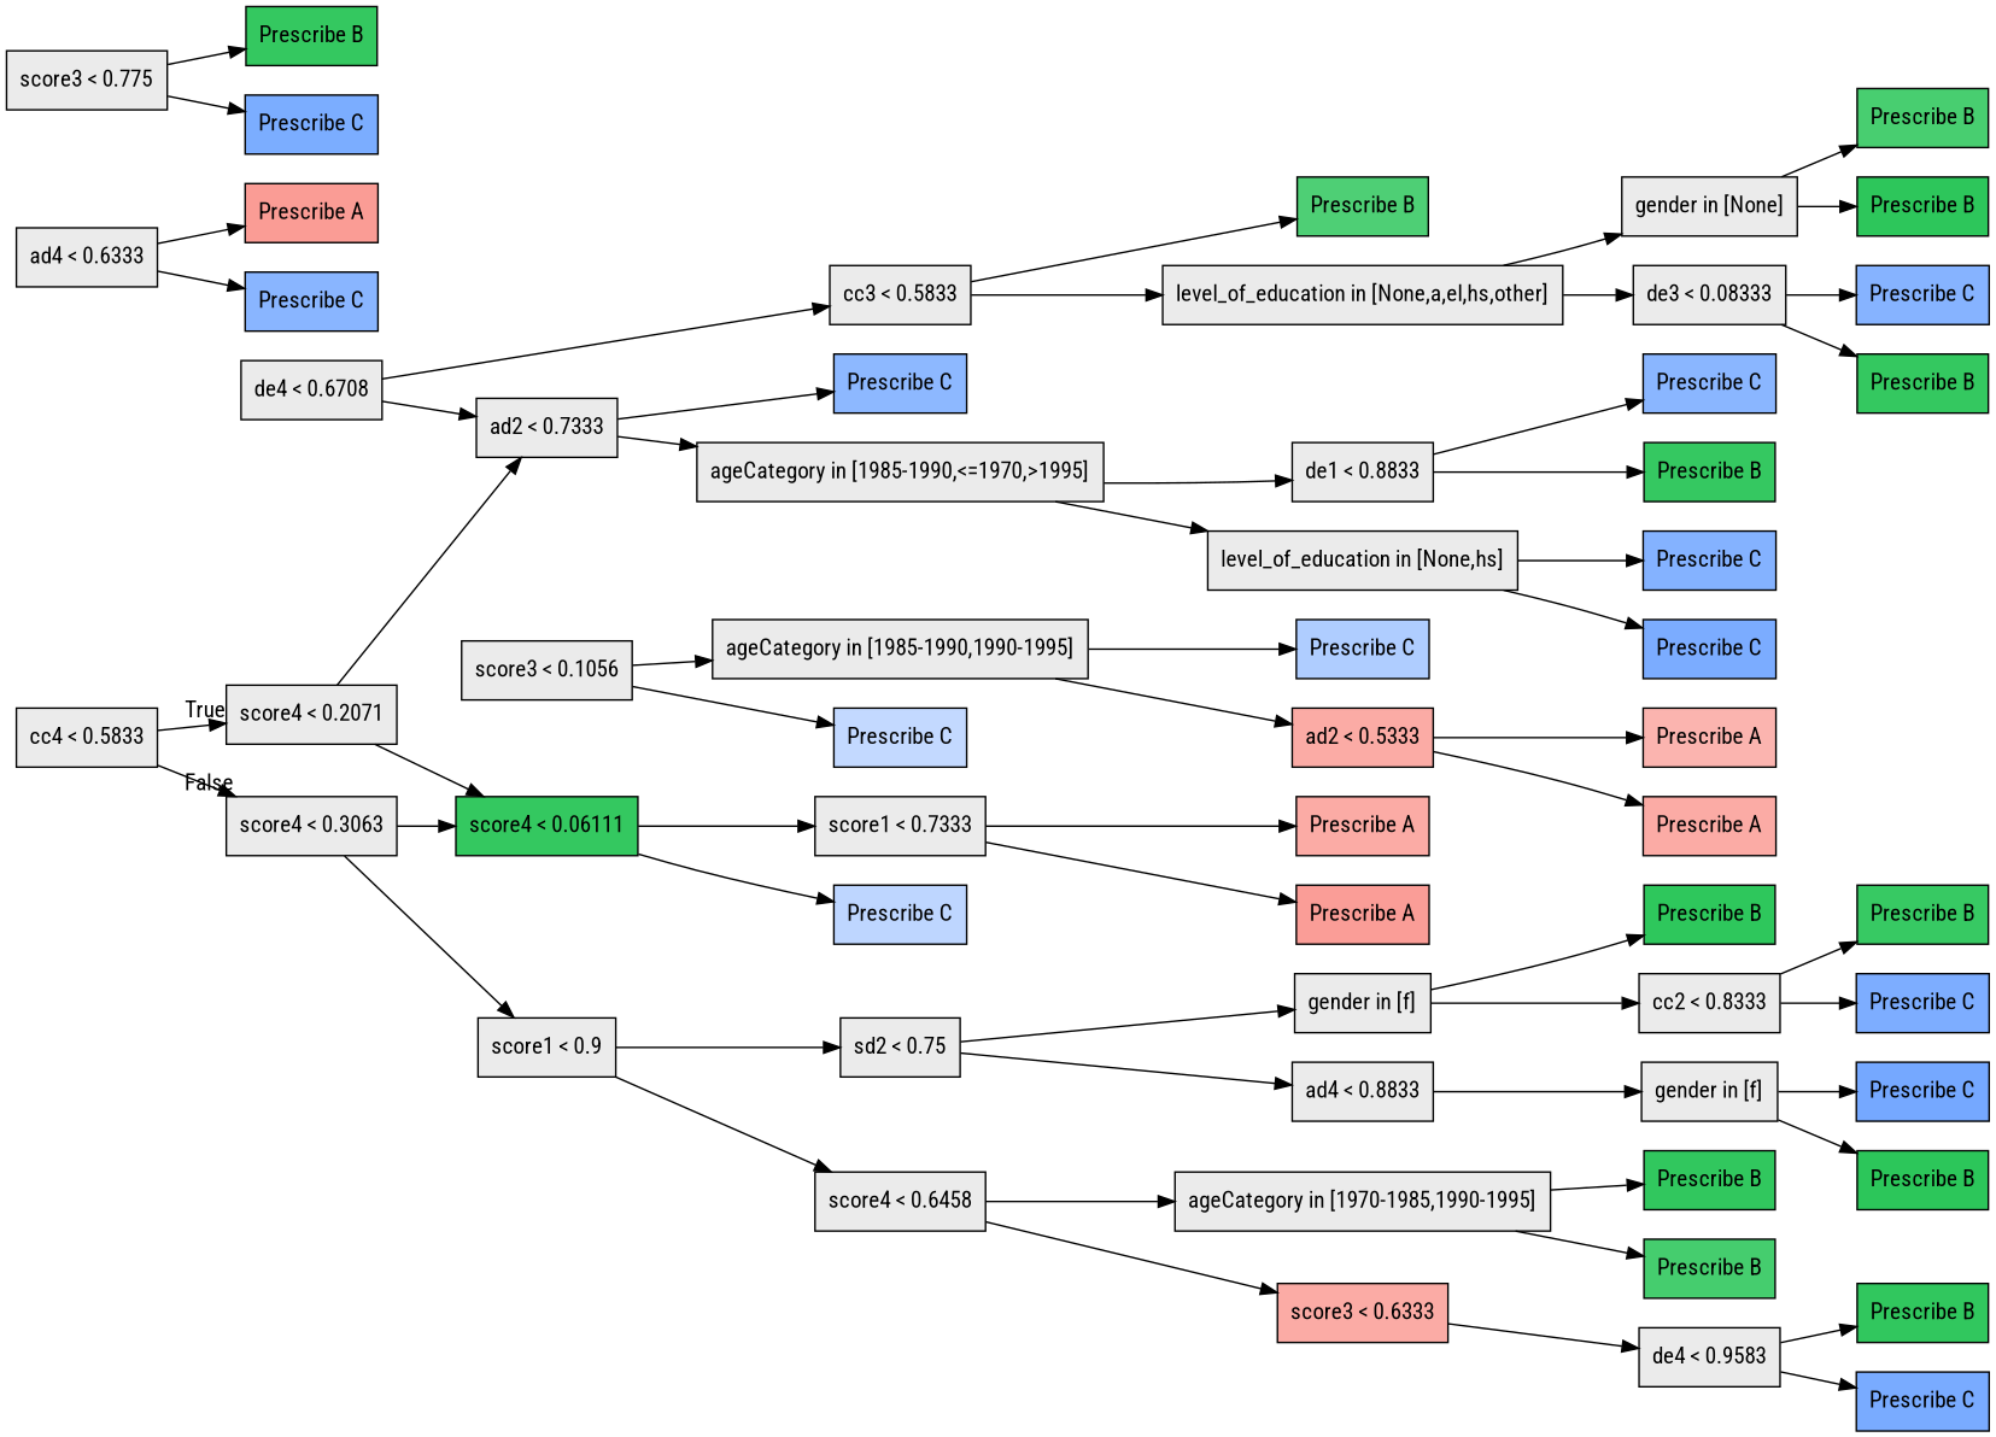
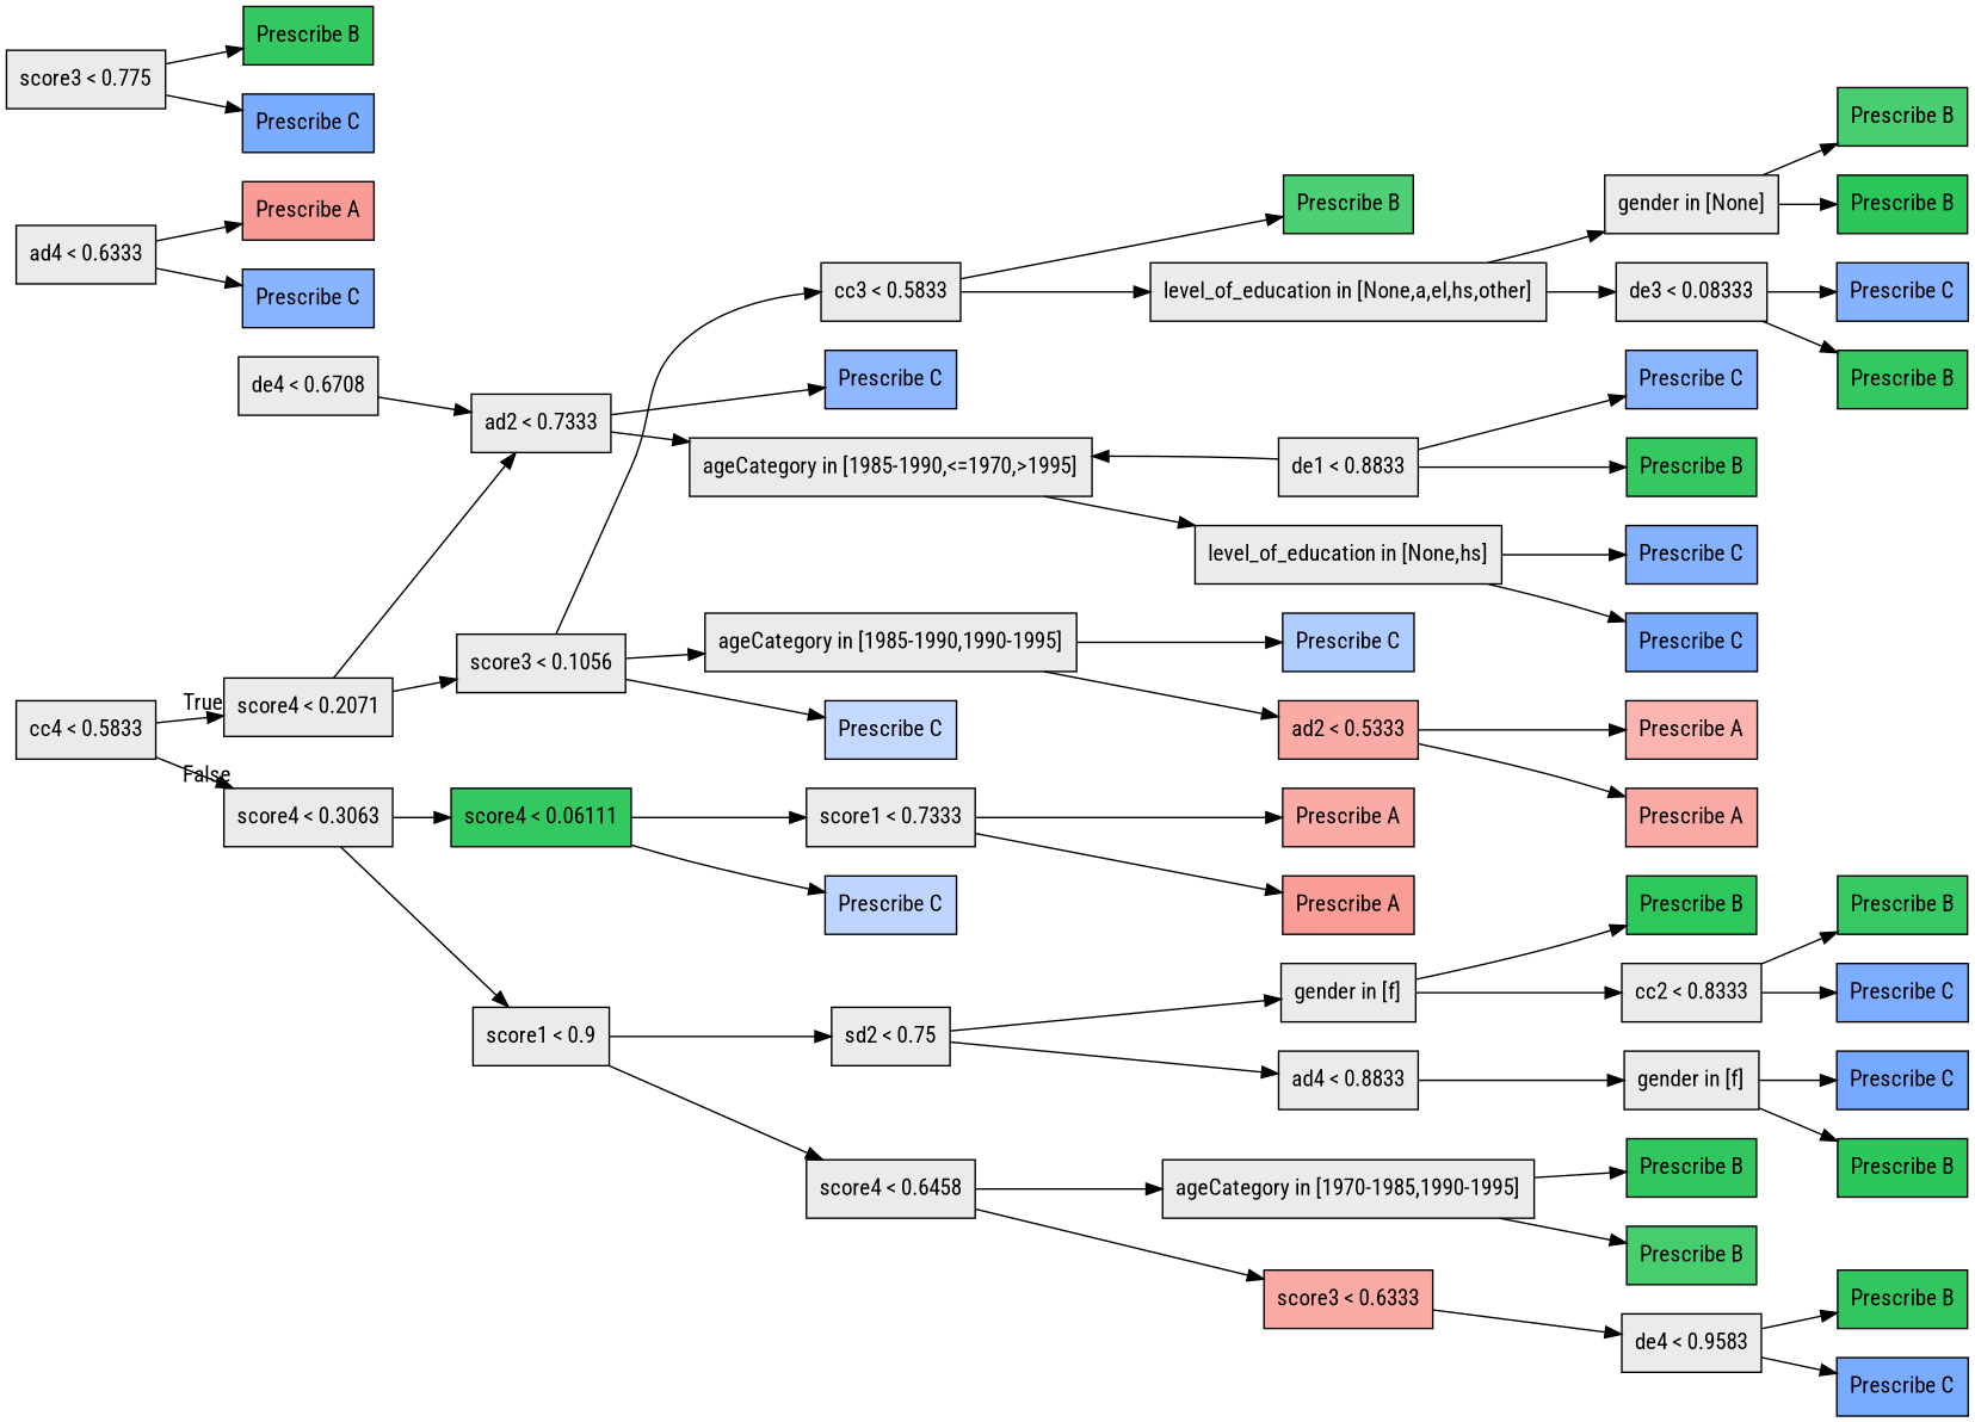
  digraph {
    fontname="Roboto Condensed"
    rankdir=LR
    node [fillcolor="#EBEBEB" fontname="Roboto Condensed" shape=box style=filled color=black]
    edge [fontname="Roboto Condensed"]
    n1 [label="cc4 &lt; 0.5833" color=""]
    n2 [label="score4 &lt; 0.2071" color=""]
    n3 [label="score4 &lt; 0.3063" color=""]
    n4 [label="score3 &lt; 0.1056" color=""]
    n5 [label="ad2 &lt; 0.7333" color=""]
    n6 [fillcolor="#00BA38cb" label="score4 &lt; 0.06111" color=""]
    n7 [label="score1 &lt; 0.9" color=""]
    n8 [fillcolor="#619CFF60" label="Prescribe C"]
    n9 [label="ageCategory in [1985-1990,1990-1995]" color=""]
    n10 [label="de4 &lt; 0.6708" color=""]
    n11 [label="cc3 &lt; 0.5833" color=""]
    n12 [fillcolor="#619CFF80" label="Prescribe C"]
    n13 [fillcolor="#F8766D9c" label="ad2 &lt; 0.5333" color=""]
    n14 [fillcolor="#F8766D8c" label="Prescribe A"]
    n15 [fillcolor="#F8766D9c" label="Prescribe A"]
    n16 [fillcolor="#00BA38b1" label="Prescribe B"]
    n17 [label="level_of_education in [None,a,el,hs,other]" color=""]
    n18 [fillcolor="#619CFFb8" label="Prescribe C"]
    n19 [label="ageCategory in [1985-1990,&lt;=1970,&gt;1995]" color=""]
    n20 [label="gender in [None]" color=""]
    n21 [label="de3 &lt; 0.08333" color=""]
    n22 [fillcolor="#00BA38b7" label="Prescribe B"]
    n23 [fillcolor="#00BA38d2" label="Prescribe B"]
    n24 [fillcolor="#619CFFc3" label="Prescribe C"]
    n25 [fillcolor="#00BA38cb" label="Prescribe B"]
    n26 [label="de1 &lt; 0.8833" color=""]
    n27 [label="level_of_education in [None,hs]" color=""]
    n28 [fillcolor="#619CFFbc" label="Prescribe C"]
    n29 [fillcolor="#00BA38ca" label="Prescribe B"]
    n30 [fillcolor="#619CFFc6" label="Prescribe C"]
    n31 [fillcolor="#619CFFd5" label="Prescribe C"]
    n32 [fillcolor="#619CFF68" label="Prescribe C"]
    n33 [label="score1 &lt; 0.7333" color=""]
    n34 [label="score4 &lt; 0.6458" color=""]
    n35 [label="sd2 &lt; 0.75" color=""]
    n36 [fillcolor="#F8766D9c" label="Prescribe A"]
    n37 [fillcolor="#F8766Db6" label="Prescribe A"]
    n38 [label="ageCategory in [1970-1985,1990-1995]" color=""]
    n39 [fillcolor="#F8766D9c" label="score3 &lt; 0.6333" color=""]
    n40 [label="gender in [f]" color=""]
    n41 [label="ad4 &lt; 0.8833" color=""]
    n42 [fillcolor="#00BA38ba" label="Prescribe B"]
    n43 [fillcolor="#00BA38ce" label="Prescribe B"]
    n44 [label="de4 &lt; 0.9583" color=""]
    n45 [label="ad4 &lt; 0.6333" color=""]
    n46 [fillcolor="#F8766Db8" label="Prescribe A"]
    n47 [fillcolor="#619CFFbe" label="Prescribe C"]
    n48 [fillcolor="#00BA38ce" label="Prescribe B"]
    n49 [fillcolor="#619CFFd8" label="Prescribe C"]
    n50 [fillcolor="#00BA38d1" label="Prescribe B"]
    n51 [label="cc2 &lt; 0.8333" color=""]
    n52 [label="gender in [f]" color=""]
    n53 [fillcolor="#00BA38c8" label="Prescribe B"]
    n54 [fillcolor="#619CFFd2" label="Prescribe C"]
    n55 [label="score3 &lt; 0.775" color=""]
    n56 [fillcolor="#00BA38cb" label="Prescribe B"]
    n57 [fillcolor="#619CFFd4" label="Prescribe C"]
    n58 [fillcolor="#619CFFdf" label="Prescribe C"]
    n59 [fillcolor="#00BA38d3" label="Prescribe B"]
    n1 -> n2 [headlabel=True labelangle=45 labeldistance=2.5]
    n1 -> n3 [headlabel=False labelangle=-45 labeldistance=2.5]
-   n2 -> n6
+   n2 -> n4
    n2 -> n5
    n3 -> n6
    n3 -> n7
    n4 -> n8
    n4 -> n9
    n5 -> n18
    n5 -> n19
    n6 -> n32
    n6 -> n33
    n7 -> n34
    n7 -> n35
    n9 -> n12
    n9 -> n13
    n10 -> n5
-   n10 -> n11
+   n4 -> n11
    n11 -> n16
    n11 -> n17
    n13 -> n14
    n13 -> n15
    n17 -> n20
    n17 -> n21
-   n19 -> n26
+   n26 -> n19
    n19 -> n27
    n20 -> n22
    n20 -> n23
    n21 -> n24
    n21 -> n25
    n26 -> n28
    n26 -> n29
    n27 -> n30
    n27 -> n31
    n33 -> n36
    n33 -> n37
    n34 -> n38
    n34 -> n39
    n35 -> n40
    n35 -> n41
    n38 -> n42
    n38 -> n43
    n39 -> n44
    n40 -> n50
    n40 -> n51
    n41 -> n52
    n44 -> n48
    n44 -> n49
    n45 -> n46
    n45 -> n47
    n51 -> n53
    n51 -> n54
    n52 -> n58
    n52 -> n59
    n55 -> n56
    n55 -> n57
  }
